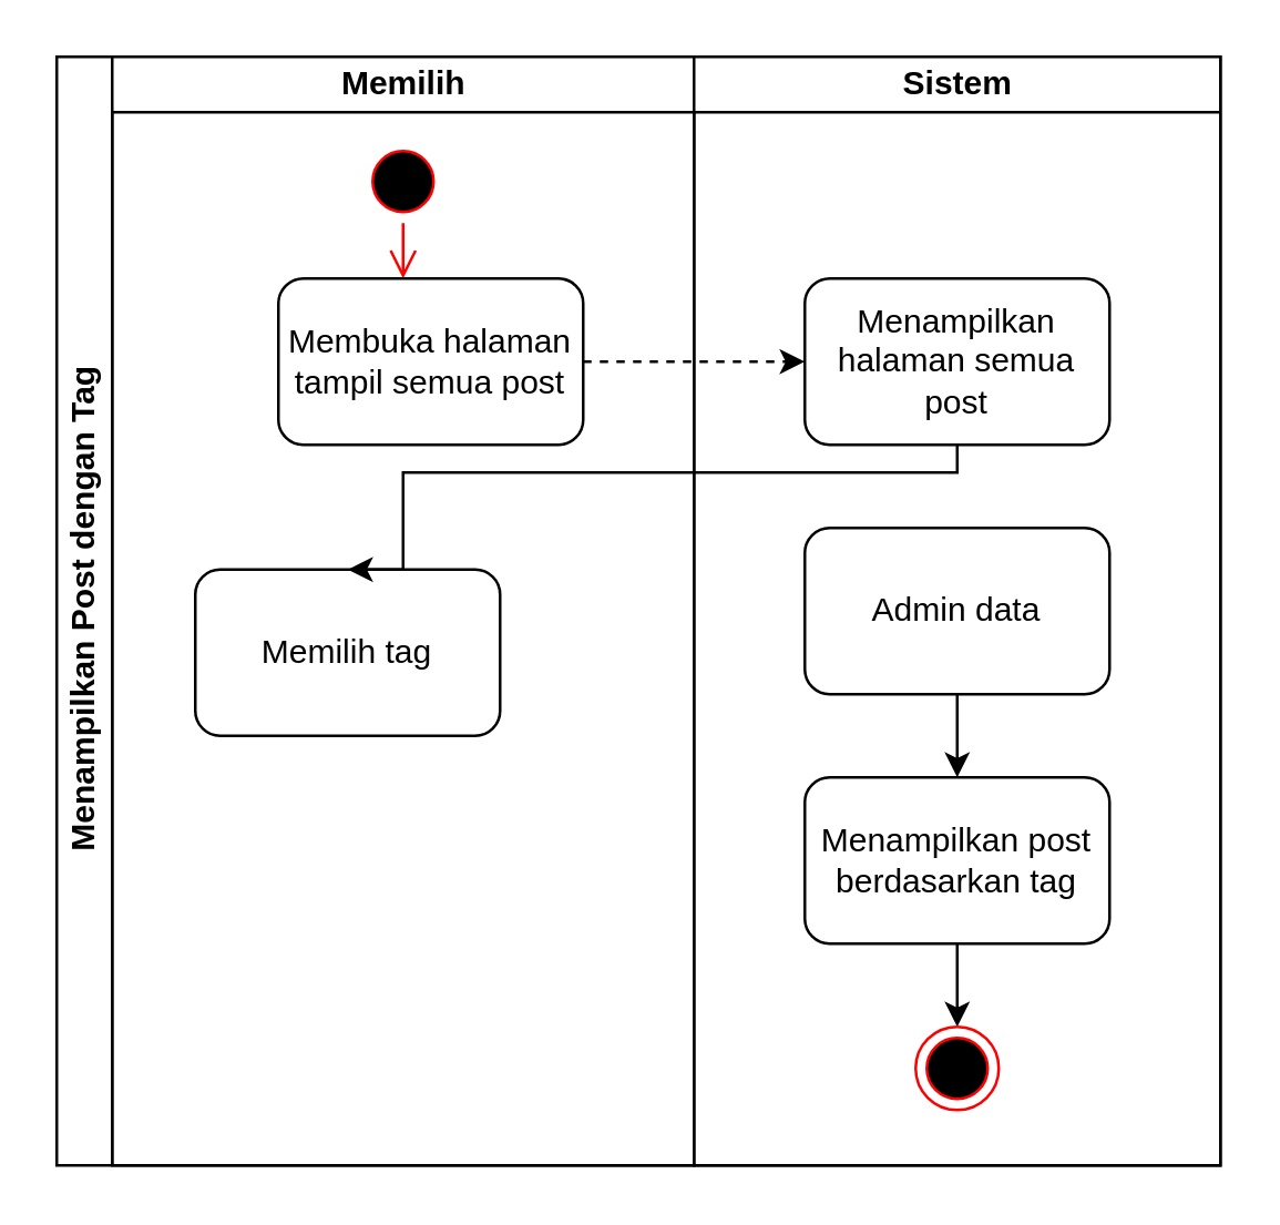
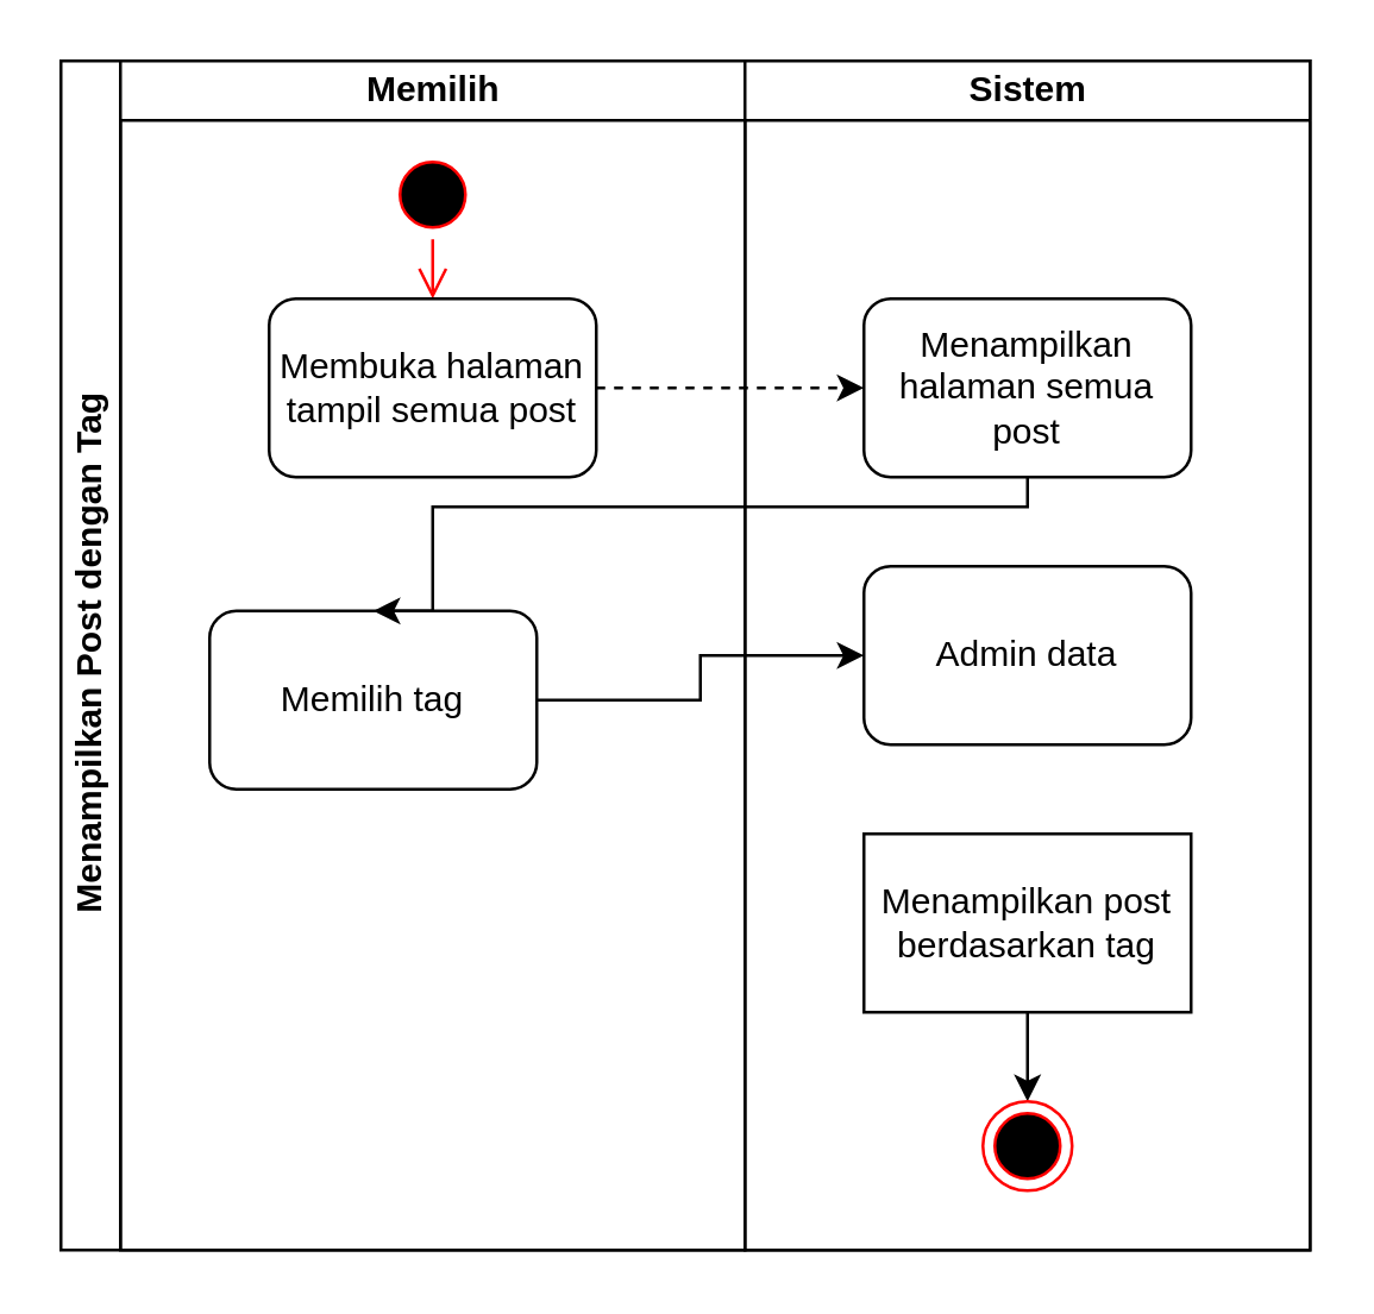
  <mxCell id="0" />
  <mxCell id="1" parent="0" />
  <mxCell id="2" value="Menampilkan Post dengan Tag" style="swimlane;html=1;childLayout=stackLayout;resizeParent=1;resizeParentMax=0;startSize=20;horizontal=0;horizontalStack=1;" parent="1" vertex="1"><mxGeometry x="20" y="20" width="420" height="400" as="geometry" /></mxCell>
  <mxCell id="3" value="Memilih" style="swimlane;html=1;startSize=20;" parent="2" vertex="1"><mxGeometry x="20" width="210" height="400" as="geometry" /></mxCell>
  <mxCell id="4" value="" style="edgeStyle=orthogonalEdgeStyle;html=1;verticalAlign=bottom;endArrow=open;endSize=8;strokeColor=#ff0000;" parent="3" source="6" edge="1"><mxGeometry relative="1" as="geometry"><mxPoint x="105" y="80" as="targetPoint" /></mxGeometry></mxCell>
- <mxCell id="5" value="Membuka halaman tampil semua post" style="rounded=1;whiteSpace=wrap;html=1;" parent="3" vertex="1"><mxGeometry x="60" y="80" width="110" height="60" as="geometry" /></mxCell>
+ <mxCell id="5" value="Membuka halaman tampil semua post" style="rounded=1;whiteSpace=wrap;html=1;" parent="3" vertex="1"><mxGeometry x="50" y="80" width="110" height="60" as="geometry" /></mxCell>
  <mxCell id="6" value="" style="ellipse;html=1;shape=startState;fillColor=#000000;strokeColor=#ff0000;" parent="3" vertex="1"><mxGeometry x="90" y="30" width="30" height="30" as="geometry" /></mxCell>
  <mxCell id="7" value="Memilih tag" style="rounded=1;whiteSpace=wrap;html=1;" vertex="1" parent="3"><mxGeometry x="30" y="185" width="110" height="60" as="geometry" /></mxCell>
  <mxCell id="8" value="Sistem" style="swimlane;html=1;startSize=20;" parent="2" vertex="1"><mxGeometry x="230" width="190" height="400" as="geometry" /></mxCell>
  <mxCell id="9" value="Menampilkan halaman semua post" style="rounded=1;whiteSpace=wrap;html=1;" parent="8" vertex="1"><mxGeometry x="40" y="80" width="110" height="60" as="geometry" /></mxCell>
- <mxCell id="10" style="edgeStyle=orthogonalEdgeStyle;rounded=0;orthogonalLoop=1;jettySize=auto;html=1;entryX=0.5;entryY=0;entryDx=0;entryDy=0;" edge="1" parent="8" source="11" target="13"><mxGeometry relative="1" as="geometry" /></mxCell>
  <mxCell id="11" value="Admin data" style="rounded=1;whiteSpace=wrap;html=1;" vertex="1" parent="8"><mxGeometry x="40" y="170" width="110" height="60" as="geometry" /></mxCell>
  <mxCell id="12" style="edgeStyle=orthogonalEdgeStyle;rounded=0;orthogonalLoop=1;jettySize=auto;html=1;entryX=0.5;entryY=0;entryDx=0;entryDy=0;" edge="1" parent="8" source="13" target="14"><mxGeometry relative="1" as="geometry" /></mxCell>
- <mxCell id="13" value="Menampilkan post berdasarkan tag" style="rounded=1;whiteSpace=wrap;html=1;" vertex="1" parent="8"><mxGeometry x="40" y="260" width="110" height="60" as="geometry" /></mxCell>
+ <mxCell id="13" value="Menampilkan post berdasarkan tag" style="whiteSpace=wrap;html=1;rounded=0;" vertex="1" parent="8"><mxGeometry x="40" y="260" width="110" height="60" as="geometry" /></mxCell>
  <mxCell id="14" value="" style="ellipse;html=1;shape=endState;fillColor=#000000;strokeColor=#ff0000;" vertex="1" parent="8"><mxGeometry x="80" y="350" width="30" height="30" as="geometry" /></mxCell>
  <mxCell id="15" style="edgeStyle=orthogonalEdgeStyle;rounded=0;orthogonalLoop=1;jettySize=auto;html=1;dashed=1;" parent="2" source="5" target="9" edge="1"><mxGeometry relative="1" as="geometry" /></mxCell>
  <mxCell id="16" style="edgeStyle=orthogonalEdgeStyle;rounded=0;orthogonalLoop=1;jettySize=auto;html=1;entryX=0.5;entryY=0;entryDx=0;entryDy=0;exitX=0.5;exitY=1;exitDx=0;exitDy=0;" edge="1" parent="2" source="9" target="7"><mxGeometry relative="1" as="geometry"><Array as="points"><mxPoint x="325" y="150" /><mxPoint x="125" y="150" /></Array></mxGeometry></mxCell>
+ <mxCell id="17" style="edgeStyle=orthogonalEdgeStyle;rounded=0;orthogonalLoop=1;jettySize=auto;html=1;entryX=0;entryY=0.5;entryDx=0;entryDy=0;" edge="1" parent="2" source="7" target="11"><mxGeometry relative="1" as="geometry" /></mxCell>
